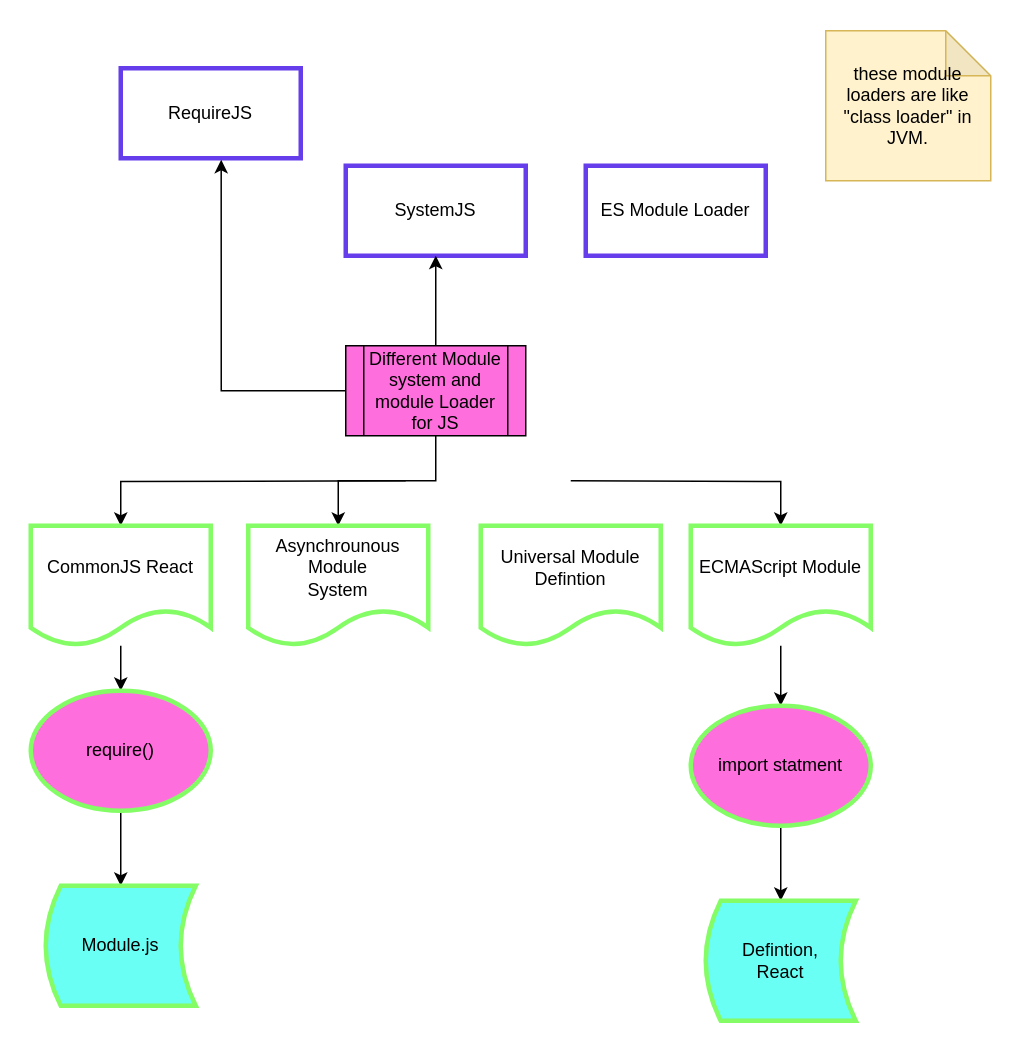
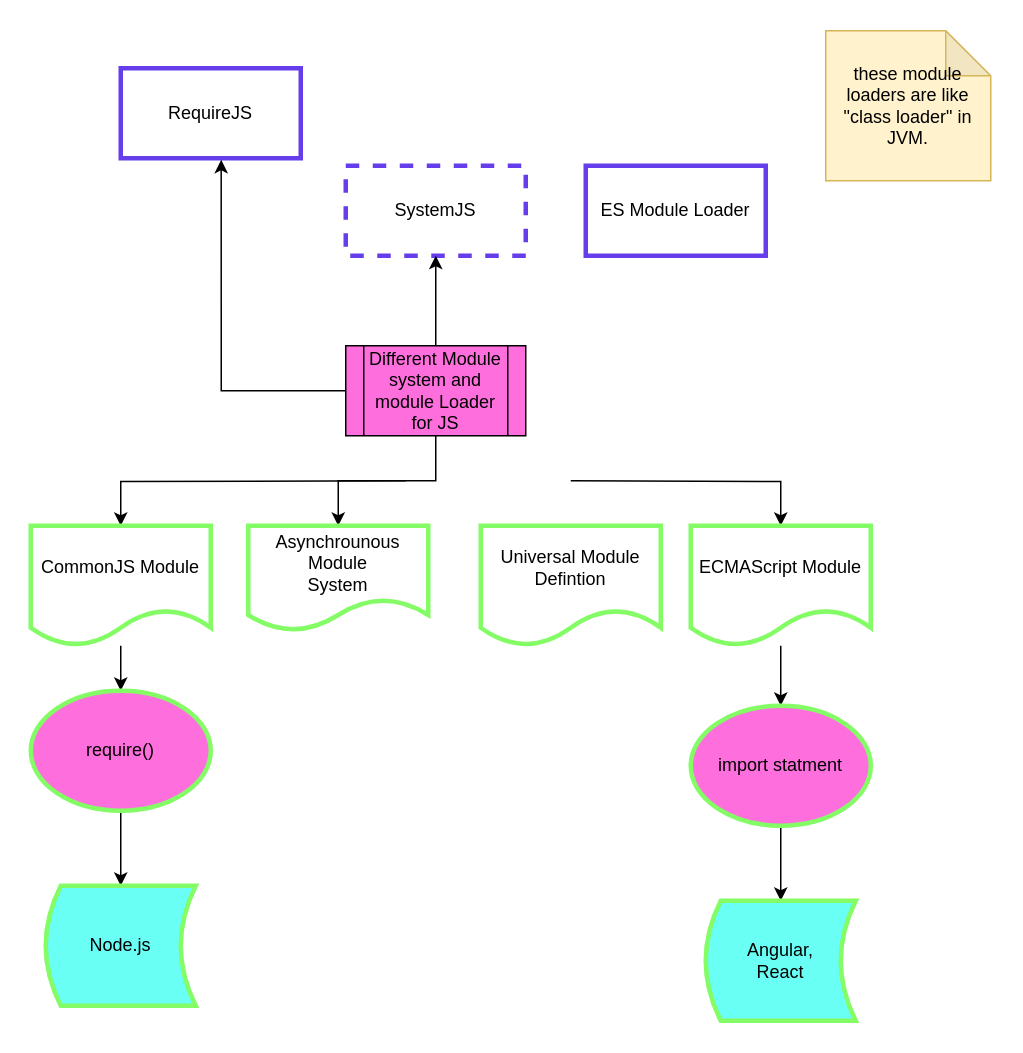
  <mxCell id="0" />
  <mxCell id="1" parent="0" />
- <mxCell id="2" value="SystemJS" style="rounded=0;whiteSpace=wrap;html=1;strokeWidth=3;strokeColor=#663DEB;" parent="1" vertex="1"><mxGeometry x="230" y="110" width="120" height="60" as="geometry" /></mxCell>
+ <mxCell id="2" value="SystemJS" style="rounded=0;whiteSpace=wrap;html=1;strokeWidth=3;strokeColor=#663DEB;dashed=1;" parent="1" vertex="1"><mxGeometry x="230" y="110" width="120" height="60" as="geometry" /></mxCell>
  <mxCell id="3" value="ES Module Loader" style="rounded=0;whiteSpace=wrap;html=1;strokeWidth=3;strokeColor=#663DEB;" parent="1" vertex="1"><mxGeometry x="390" y="110" width="120" height="60" as="geometry" /></mxCell>
  <mxCell id="4" value="RequireJS" style="rounded=0;whiteSpace=wrap;html=1;strokeWidth=3;strokeColor=#663DEB;" parent="1" vertex="1"><mxGeometry x="80" y="45" width="120" height="60" as="geometry" /></mxCell>
  <mxCell id="5" style="edgeStyle=orthogonalEdgeStyle;rounded=0;orthogonalLoop=1;jettySize=auto;html=1;entryX=0.558;entryY=1.017;entryDx=0;entryDy=0;entryPerimeter=0;" parent="1" source="10" target="4" edge="1"><mxGeometry relative="1" as="geometry" /></mxCell>
  <mxCell id="6" style="edgeStyle=orthogonalEdgeStyle;rounded=0;orthogonalLoop=1;jettySize=auto;html=1;entryX=0.5;entryY=1;entryDx=0;entryDy=0;" parent="1" source="10" target="2" edge="1"><mxGeometry relative="1" as="geometry" /></mxCell>
  <mxCell id="7" style="edgeStyle=orthogonalEdgeStyle;rounded=0;orthogonalLoop=1;jettySize=auto;html=1;" parent="1" source="10" target="16" edge="1"><mxGeometry relative="1" as="geometry" /></mxCell>
  <mxCell id="8" style="edgeStyle=orthogonalEdgeStyle;rounded=0;orthogonalLoop=1;jettySize=auto;html=1;entryX=0.5;entryY=0;entryDx=0;entryDy=0;" parent="1" target="14" edge="1"><mxGeometry relative="1" as="geometry"><mxPoint x="380" y="320" as="sourcePoint" /></mxGeometry></mxCell>
  <mxCell id="9" style="edgeStyle=orthogonalEdgeStyle;rounded=0;orthogonalLoop=1;jettySize=auto;html=1;entryX=0.5;entryY=0;entryDx=0;entryDy=0;" parent="1" target="12" edge="1"><mxGeometry relative="1" as="geometry"><mxPoint x="270" y="320" as="sourcePoint" /></mxGeometry></mxCell>
  <mxCell id="10" value="Different Module system and module Loader for JS" style="shape=process;whiteSpace=wrap;html=1;backgroundOutline=1;fillColor=#FF6EDD;" parent="1" vertex="1"><mxGeometry x="230" y="230" width="120" height="60" as="geometry" /></mxCell>
  <mxCell id="11" style="edgeStyle=orthogonalEdgeStyle;rounded=0;orthogonalLoop=1;jettySize=auto;html=1;entryX=0.5;entryY=0;entryDx=0;entryDy=0;" parent="1" source="12" target="20" edge="1"><mxGeometry relative="1" as="geometry" /></mxCell>
- <mxCell id="12" value="CommonJS React" style="shape=document;whiteSpace=wrap;html=1;boundedLbl=1;strokeWidth=3;strokeColor=#83FC65;" parent="1" vertex="1"><mxGeometry x="20" y="350" width="120" height="80" as="geometry" /></mxCell>
+ <mxCell id="12" value="CommonJS Module" style="shape=document;whiteSpace=wrap;html=1;boundedLbl=1;strokeWidth=3;strokeColor=#83FC65;" parent="1" vertex="1"><mxGeometry x="20" y="350" width="120" height="80" as="geometry" /></mxCell>
  <mxCell id="13" style="edgeStyle=orthogonalEdgeStyle;rounded=0;orthogonalLoop=1;jettySize=auto;html=1;entryX=0.5;entryY=0;entryDx=0;entryDy=0;" parent="1" source="14" target="18" edge="1"><mxGeometry relative="1" as="geometry" /></mxCell>
  <mxCell id="14" value="ECMAScript Module" style="shape=document;whiteSpace=wrap;html=1;boundedLbl=1;strokeWidth=3;strokeColor=#83FC65;" parent="1" vertex="1"><mxGeometry x="460" y="350" width="120" height="80" as="geometry" /></mxCell>
  <mxCell id="15" value="Universal Module Defintion" style="shape=document;whiteSpace=wrap;html=1;boundedLbl=1;strokeWidth=3;strokeColor=#83FC65;" parent="1" vertex="1"><mxGeometry x="320" y="350" width="120" height="80" as="geometry" /></mxCell>
- <mxCell id="16" value="Asynchrounous Module&lt;br&gt;System" style="shape=document;whiteSpace=wrap;html=1;boundedLbl=1;strokeWidth=3;strokeColor=#83FC65;" parent="1" vertex="1"><mxGeometry x="165" y="350" width="120" height="80" as="geometry" /></mxCell>
+ <mxCell id="16" value="Asynchrounous Module&lt;br&gt;System" style="shape=document;whiteSpace=wrap;html=1;boundedLbl=1;strokeWidth=3;strokeColor=#83FC65;" parent="1" vertex="1"><mxGeometry x="165" y="350" width="120" height="70" as="geometry" /></mxCell>
  <mxCell id="17" style="edgeStyle=orthogonalEdgeStyle;rounded=0;orthogonalLoop=1;jettySize=auto;html=1;entryX=0.5;entryY=0;entryDx=0;entryDy=0;" parent="1" source="18" target="22" edge="1"><mxGeometry relative="1" as="geometry" /></mxCell>
  <mxCell id="18" value="import statment" style="ellipse;whiteSpace=wrap;html=1;strokeColor=#83FC65;strokeWidth=3;fillColor=#FF6EDD;" parent="1" vertex="1"><mxGeometry x="460" y="470" width="120" height="80" as="geometry" /></mxCell>
  <mxCell id="19" style="edgeStyle=orthogonalEdgeStyle;rounded=0;orthogonalLoop=1;jettySize=auto;html=1;" parent="1" source="20" target="21" edge="1"><mxGeometry relative="1" as="geometry" /></mxCell>
  <mxCell id="20" value="require()" style="ellipse;whiteSpace=wrap;html=1;strokeColor=#83FC65;strokeWidth=3;fillColor=#FF6EDD;" parent="1" vertex="1"><mxGeometry x="20" y="460" width="120" height="80" as="geometry" /></mxCell>
- <mxCell id="21" value="Module.js" style="shape=dataStorage;whiteSpace=wrap;html=1;strokeColor=#83FC65;strokeWidth=3;fillColor=#69FFF5;" parent="1" vertex="1"><mxGeometry x="30" y="590" width="100" height="80" as="geometry" /></mxCell>
- <mxCell id="22" value="Defintion, &lt;br&gt;React" style="shape=dataStorage;whiteSpace=wrap;html=1;strokeColor=#83FC65;strokeWidth=3;fillColor=#69FFF5;" parent="1" vertex="1"><mxGeometry x="470" y="600" width="100" height="80" as="geometry" /></mxCell>
+ <mxCell id="21" value="Node.js" style="shape=dataStorage;whiteSpace=wrap;html=1;strokeColor=#83FC65;strokeWidth=3;fillColor=#69FFF5;" parent="1" vertex="1"><mxGeometry x="30" y="590" width="100" height="80" as="geometry" /></mxCell>
+ <mxCell id="22" value="Angular, &lt;br&gt;React" style="shape=dataStorage;whiteSpace=wrap;html=1;strokeColor=#83FC65;strokeWidth=3;fillColor=#69FFF5;" parent="1" vertex="1"><mxGeometry x="470" y="600" width="100" height="80" as="geometry" /></mxCell>
  <mxCell id="23" value="these module loaders are like &quot;class loader&quot; in JVM." style="shape=note;whiteSpace=wrap;html=1;backgroundOutline=1;darkOpacity=0.05;fillColor=#fff2cc;strokeColor=#d6b656;" vertex="1" parent="1"><mxGeometry x="550" y="20" width="110" height="100" as="geometry" /></mxCell>
